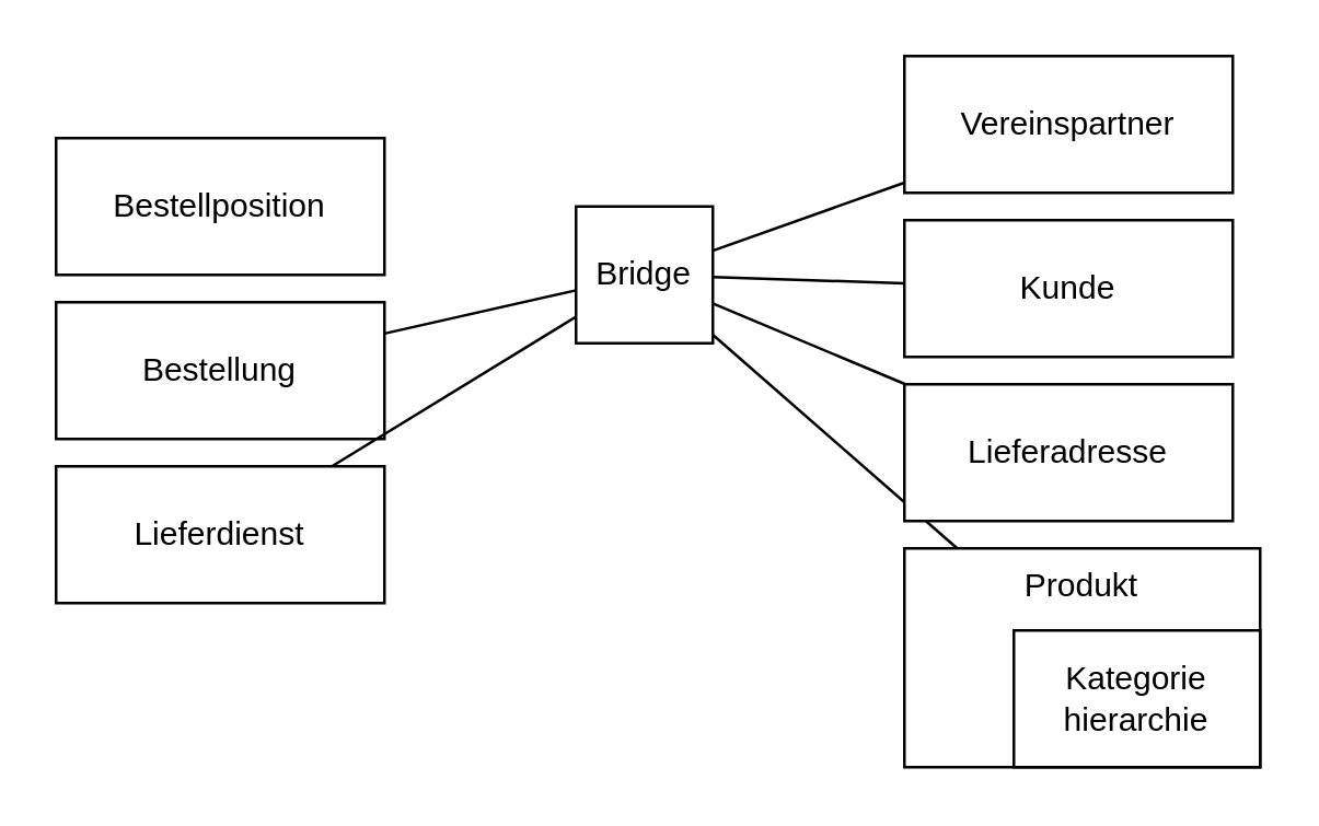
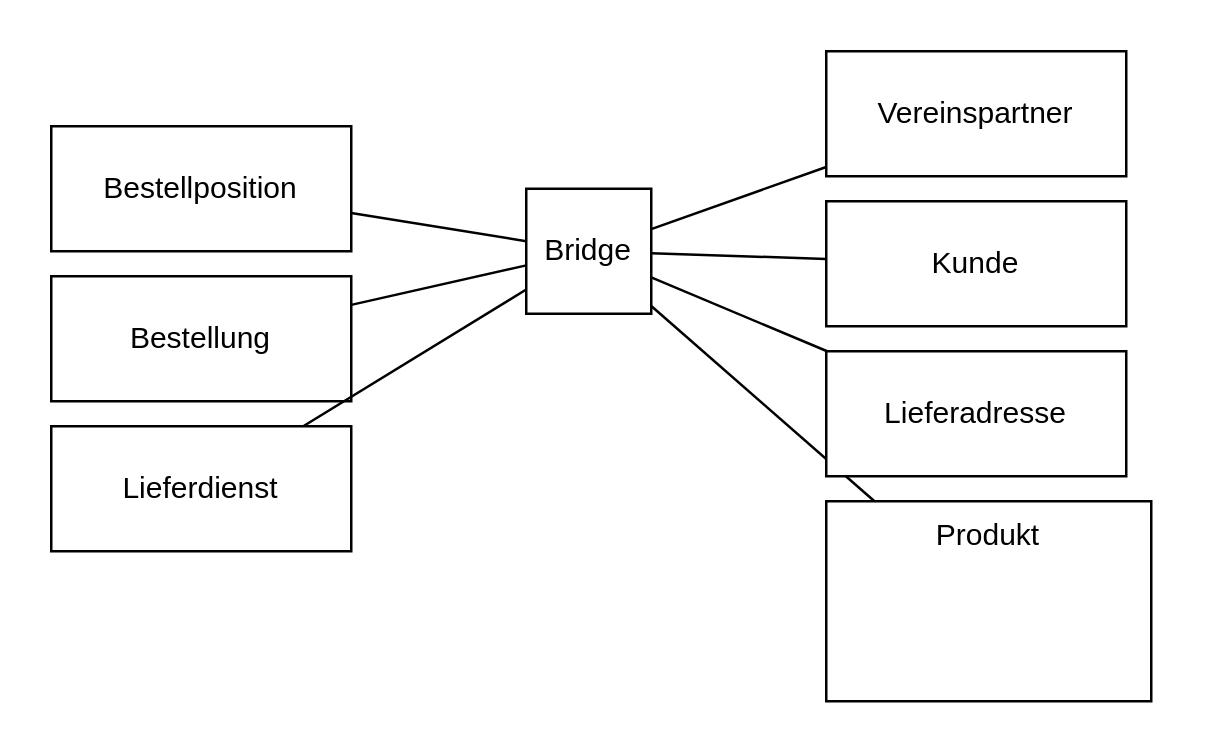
  <mxCell id="0" />
  <mxCell id="1" parent="0" />
  <mxCell id="2" style="edgeStyle=none;shape=connector;rounded=0;orthogonalLoop=1;jettySize=auto;html=1;strokeColor=default;align=center;verticalAlign=middle;fontFamily=Helvetica;fontSize=11;fontColor=default;labelBackgroundColor=default;endArrow=none;endFill=0;" edge="1" parent="1" source="6" target="16"><mxGeometry relative="1" as="geometry" /></mxCell>
  <mxCell id="3" style="edgeStyle=none;shape=connector;rounded=0;orthogonalLoop=1;jettySize=auto;html=1;strokeColor=default;align=center;verticalAlign=middle;fontFamily=Helvetica;fontSize=11;fontColor=default;labelBackgroundColor=default;endArrow=none;endFill=0;" edge="1" parent="1" source="6" target="14"><mxGeometry relative="1" as="geometry" /></mxCell>
  <mxCell id="4" style="edgeStyle=none;shape=connector;rounded=0;orthogonalLoop=1;jettySize=auto;html=1;strokeColor=default;align=center;verticalAlign=middle;fontFamily=Helvetica;fontSize=11;fontColor=default;labelBackgroundColor=default;endArrow=none;endFill=0;" edge="1" parent="1" source="6" target="13"><mxGeometry relative="1" as="geometry" /></mxCell>
  <mxCell id="5" style="edgeStyle=none;shape=connector;rounded=0;orthogonalLoop=1;jettySize=auto;html=1;strokeColor=default;align=center;verticalAlign=middle;fontFamily=Helvetica;fontSize=11;fontColor=default;labelBackgroundColor=default;endArrow=none;endFill=0;" edge="1" parent="1" source="6" target="15"><mxGeometry relative="1" as="geometry" /></mxCell>
  <mxCell id="6" value="Bridge" style="rounded=0;whiteSpace=wrap;html=1;" vertex="1" parent="1"><mxGeometry x="210" y="75" width="50" height="50" as="geometry" /></mxCell>
+ <mxCell id="7" style="rounded=0;orthogonalLoop=1;jettySize=auto;html=1;endArrow=none;endFill=0;" edge="1" parent="1" source="8" target="6"><mxGeometry relative="1" as="geometry" /></mxCell>
  <mxCell id="8" value="Bestellposition" style="rounded=0;whiteSpace=wrap;html=1;" vertex="1" parent="1"><mxGeometry x="20" y="50" width="120" height="50" as="geometry" /></mxCell>
  <mxCell id="9" style="edgeStyle=none;shape=connector;rounded=0;orthogonalLoop=1;jettySize=auto;html=1;strokeColor=default;align=center;verticalAlign=middle;fontFamily=Helvetica;fontSize=11;fontColor=default;labelBackgroundColor=default;endArrow=none;endFill=0;" edge="1" parent="1" source="10" target="6"><mxGeometry relative="1" as="geometry" /></mxCell>
  <mxCell id="10" value="Bestellung" style="rounded=0;whiteSpace=wrap;html=1;" vertex="1" parent="1"><mxGeometry x="20" y="110" width="120" height="50" as="geometry" /></mxCell>
  <mxCell id="11" style="edgeStyle=none;shape=connector;rounded=0;orthogonalLoop=1;jettySize=auto;html=1;strokeColor=default;align=center;verticalAlign=middle;fontFamily=Helvetica;fontSize=11;fontColor=default;labelBackgroundColor=default;endArrow=none;endFill=0;" edge="1" parent="1" source="12" target="6"><mxGeometry relative="1" as="geometry" /></mxCell>
  <mxCell id="12" value="Lieferdienst" style="rounded=0;whiteSpace=wrap;html=1;" vertex="1" parent="1"><mxGeometry x="20" y="170" width="120" height="50" as="geometry" /></mxCell>
  <mxCell id="13" value="Lieferadresse" style="rounded=0;whiteSpace=wrap;html=1;" vertex="1" parent="1"><mxGeometry x="330" y="140" width="120" height="50" as="geometry" /></mxCell>
  <mxCell id="14" value="Kunde" style="rounded=0;whiteSpace=wrap;html=1;" vertex="1" parent="1"><mxGeometry x="330" y="80" width="120" height="50" as="geometry" /></mxCell>
  <mxCell id="15" value="Produkt" style="rounded=0;whiteSpace=wrap;html=1;verticalAlign=top;" vertex="1" parent="1"><mxGeometry x="330" y="200" width="130" height="80" as="geometry" /></mxCell>
  <mxCell id="16" value="Vereinspartner" style="rounded=0;whiteSpace=wrap;html=1;" vertex="1" parent="1"><mxGeometry x="330" y="20" width="120" height="50" as="geometry" /></mxCell>
- <mxCell id="17" value="Kategorie&lt;div&gt;hierarchie&lt;/div&gt;" style="rounded=0;whiteSpace=wrap;html=1;" vertex="1" parent="1"><mxGeometry x="370" y="230" width="90" height="50" as="geometry" /></mxCell>
